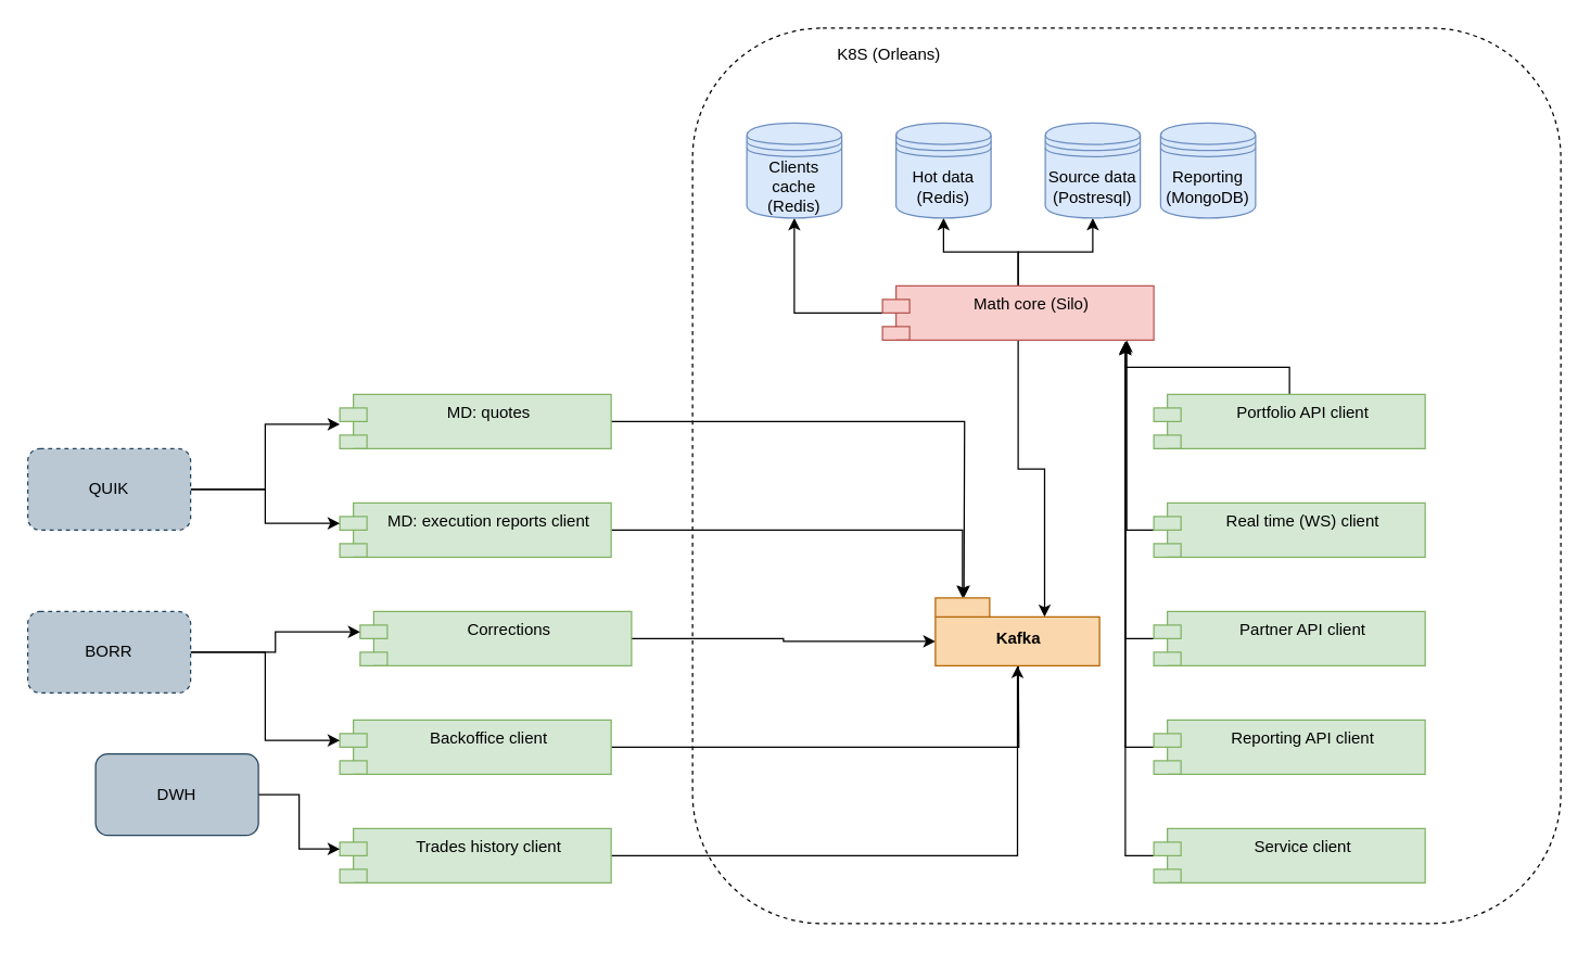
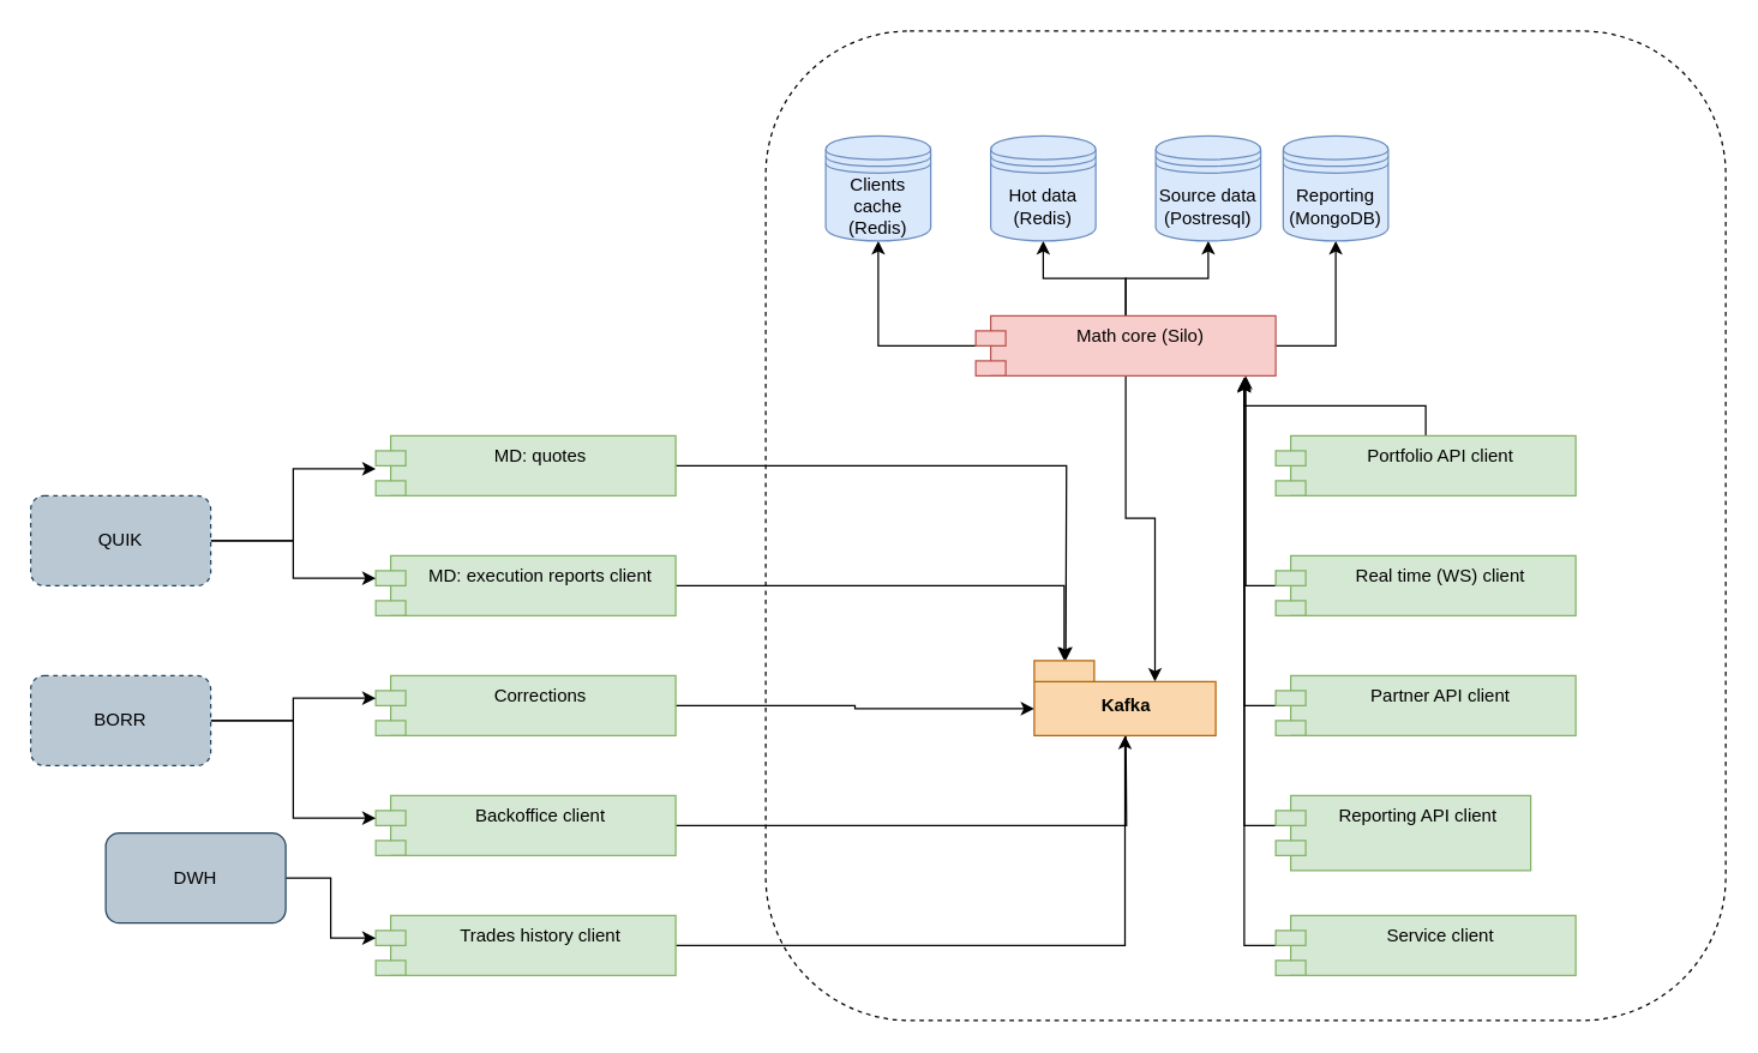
  <mxCell id="0" />
  <mxCell id="1" parent="0" />
  <mxCell id="2" style="edgeStyle=orthogonalEdgeStyle;rounded=0;orthogonalLoop=1;jettySize=auto;html=1;entryX=0;entryY=0;entryDx=80.5;entryDy=14;entryPerimeter=0;" edge="1" parent="1" source="7" target="40"><mxGeometry relative="1" as="geometry" /></mxCell>
  <mxCell id="3" style="edgeStyle=orthogonalEdgeStyle;rounded=0;orthogonalLoop=1;jettySize=auto;html=1;entryX=0.5;entryY=1;entryDx=0;entryDy=0;" edge="1" parent="1" source="7" target="20"><mxGeometry relative="1" as="geometry" /></mxCell>
  <mxCell id="4" style="edgeStyle=orthogonalEdgeStyle;rounded=0;orthogonalLoop=1;jettySize=auto;html=1;entryX=0.5;entryY=1;entryDx=0;entryDy=0;" edge="1" parent="1" source="7" target="19"><mxGeometry relative="1" as="geometry" /></mxCell>
  <mxCell id="5" style="edgeStyle=orthogonalEdgeStyle;rounded=0;orthogonalLoop=1;jettySize=auto;html=1;entryX=0.5;entryY=1;entryDx=0;entryDy=0;" edge="1" parent="1" source="7" target="18"><mxGeometry relative="1" as="geometry" /></mxCell>
+ <mxCell id="6" style="edgeStyle=orthogonalEdgeStyle;rounded=0;orthogonalLoop=1;jettySize=auto;html=1;entryX=0.5;entryY=1;entryDx=0;entryDy=0;" edge="1" parent="1" source="7" target="21"><mxGeometry relative="1" as="geometry" /></mxCell>
  <mxCell id="7" value="Math core (Silo)" style="shape=module;align=left;spacingLeft=20;align=center;verticalAlign=top;fillColor=#f8cecc;strokeColor=#b85450;" vertex="1" parent="1"><mxGeometry x="650" y="210" width="200" height="40" as="geometry" /></mxCell>
  <mxCell id="8" style="edgeStyle=orthogonalEdgeStyle;rounded=0;orthogonalLoop=1;jettySize=auto;html=1;entryX=0;entryY=0;entryDx=20;entryDy=0;entryPerimeter=0;" edge="1" parent="1" source="9" target="40"><mxGeometry relative="1" as="geometry" /></mxCell>
  <mxCell id="9" value="MD: execution reports client" style="shape=module;align=left;spacingLeft=20;align=center;verticalAlign=top;fillColor=#d5e8d4;strokeColor=#82b366;" vertex="1" parent="1"><mxGeometry x="250" y="370" width="200" height="40" as="geometry" /></mxCell>
  <mxCell id="10" style="edgeStyle=orthogonalEdgeStyle;rounded=0;orthogonalLoop=1;jettySize=auto;html=1;" edge="1" parent="1" source="11"><mxGeometry relative="1" as="geometry"><mxPoint x="710" y="440" as="targetPoint" /></mxGeometry></mxCell>
  <mxCell id="11" value="MD: quotes" style="shape=module;align=left;spacingLeft=20;align=center;verticalAlign=top;fillColor=#d5e8d4;strokeColor=#82b366;" vertex="1" parent="1"><mxGeometry x="250" y="290" width="200" height="40" as="geometry" /></mxCell>
  <mxCell id="12" style="edgeStyle=orthogonalEdgeStyle;rounded=0;orthogonalLoop=1;jettySize=auto;html=1;entryX=0;entryY=0;entryDx=0;entryDy=32;entryPerimeter=0;" edge="1" parent="1" source="13" target="40"><mxGeometry relative="1" as="geometry" /></mxCell>
- <mxCell id="13" value="Corrections" style="shape=module;align=left;spacingLeft=20;align=center;verticalAlign=top;fillColor=#d5e8d4;strokeColor=#82b366;" vertex="1" parent="1"><mxGeometry x="265" y="450" width="200" height="40" as="geometry" /></mxCell>
+ <mxCell id="13" value="Corrections" style="shape=module;align=left;spacingLeft=20;align=center;verticalAlign=top;fillColor=#d5e8d4;strokeColor=#82b366;" vertex="1" parent="1"><mxGeometry x="250" y="450" width="200" height="40" as="geometry" /></mxCell>
  <mxCell id="14" style="edgeStyle=orthogonalEdgeStyle;rounded=0;orthogonalLoop=1;jettySize=auto;html=1;entryX=0.5;entryY=1;entryDx=0;entryDy=0;entryPerimeter=0;" edge="1" parent="1" source="15" target="40"><mxGeometry relative="1" as="geometry" /></mxCell>
  <mxCell id="15" value="Trades history client" style="shape=module;align=left;spacingLeft=20;align=center;verticalAlign=top;fillColor=#d5e8d4;strokeColor=#82b366;" vertex="1" parent="1"><mxGeometry x="250" y="610" width="200" height="40" as="geometry" /></mxCell>
  <mxCell id="16" style="edgeStyle=orthogonalEdgeStyle;rounded=0;orthogonalLoop=1;jettySize=auto;html=1;" edge="1" parent="1" source="17"><mxGeometry relative="1" as="geometry"><mxPoint x="750" y="480" as="targetPoint" /></mxGeometry></mxCell>
  <mxCell id="17" value="Backoffice client" style="shape=module;align=left;spacingLeft=20;align=center;verticalAlign=top;fillColor=#d5e8d4;strokeColor=#82b366;" vertex="1" parent="1"><mxGeometry x="250" y="530" width="200" height="40" as="geometry" /></mxCell>
  <mxCell id="18" value="Source data&lt;br&gt;(Postresql)" style="shape=datastore;whiteSpace=wrap;html=1;fillColor=#dae8fc;strokeColor=#6c8ebf;" vertex="1" parent="1"><mxGeometry x="770" y="90" width="70" height="70" as="geometry" /></mxCell>
  <mxCell id="19" value="Hot data&lt;br&gt;(Redis)" style="shape=datastore;whiteSpace=wrap;html=1;fillColor=#dae8fc;strokeColor=#6c8ebf;" vertex="1" parent="1"><mxGeometry x="660" y="90" width="70" height="70" as="geometry" /></mxCell>
  <mxCell id="20" value="Clients cache&lt;br&gt;(Redis)" style="shape=datastore;whiteSpace=wrap;html=1;fillColor=#dae8fc;strokeColor=#6c8ebf;" vertex="1" parent="1"><mxGeometry x="550" y="90" width="70" height="70" as="geometry" /></mxCell>
  <mxCell id="21" value="Reporting&lt;br&gt;(MongoDB)" style="shape=datastore;whiteSpace=wrap;html=1;fillColor=#dae8fc;strokeColor=#6c8ebf;" vertex="1" parent="1"><mxGeometry x="855" y="90" width="70" height="70" as="geometry" /></mxCell>
  <mxCell id="22" style="edgeStyle=orthogonalEdgeStyle;rounded=0;orthogonalLoop=1;jettySize=auto;html=1;entryX=0.895;entryY=1.025;entryDx=0;entryDy=0;entryPerimeter=0;" edge="1" parent="1" source="23" target="7"><mxGeometry relative="1" as="geometry" /></mxCell>
  <mxCell id="23" value="Portfolio API client" style="shape=module;align=left;spacingLeft=20;align=center;verticalAlign=top;fillColor=#d5e8d4;strokeColor=#82b366;" vertex="1" parent="1"><mxGeometry x="850" y="290" width="200" height="40" as="geometry" /></mxCell>
  <mxCell id="24" style="edgeStyle=orthogonalEdgeStyle;rounded=0;orthogonalLoop=1;jettySize=auto;html=1;" edge="1" parent="1" source="25"><mxGeometry relative="1" as="geometry"><mxPoint x="830" y="250" as="targetPoint" /></mxGeometry></mxCell>
  <mxCell id="25" value="Real time (WS) client" style="shape=module;align=left;spacingLeft=20;align=center;verticalAlign=top;fillColor=#d5e8d4;strokeColor=#82b366;" vertex="1" parent="1"><mxGeometry x="850" y="370" width="200" height="40" as="geometry" /></mxCell>
  <mxCell id="26" style="edgeStyle=orthogonalEdgeStyle;rounded=0;orthogonalLoop=1;jettySize=auto;html=1;entryX=0.895;entryY=1.05;entryDx=0;entryDy=0;entryPerimeter=0;" edge="1" parent="1" source="27" target="7"><mxGeometry relative="1" as="geometry"><Array as="points"><mxPoint x="829" y="470" /></Array></mxGeometry></mxCell>
  <mxCell id="27" value="Partner API client" style="shape=module;align=left;spacingLeft=20;align=center;verticalAlign=top;fillColor=#d5e8d4;strokeColor=#82b366;" vertex="1" parent="1"><mxGeometry x="850" y="450" width="200" height="40" as="geometry" /></mxCell>
  <mxCell id="28" style="edgeStyle=orthogonalEdgeStyle;rounded=0;orthogonalLoop=1;jettySize=auto;html=1;entryX=0.895;entryY=1.05;entryDx=0;entryDy=0;entryPerimeter=0;" edge="1" parent="1" source="29" target="7"><mxGeometry relative="1" as="geometry"><Array as="points"><mxPoint x="829" y="550" /></Array></mxGeometry></mxCell>
- <mxCell id="29" value="Reporting API client" style="shape=module;align=left;spacingLeft=20;align=center;verticalAlign=top;fillColor=#d5e8d4;strokeColor=#82b366;" vertex="1" parent="1"><mxGeometry x="850" y="530" width="200" height="40" as="geometry" /></mxCell>
+ <mxCell id="29" value="Reporting API client" style="shape=module;align=left;spacingLeft=20;align=center;verticalAlign=top;fillColor=#d5e8d4;strokeColor=#82b366;" vertex="1" parent="1"><mxGeometry x="850" y="530" width="170" height="50" as="geometry" /></mxCell>
  <mxCell id="30" style="edgeStyle=orthogonalEdgeStyle;rounded=0;orthogonalLoop=1;jettySize=auto;html=1;entryX=0.895;entryY=1.025;entryDx=0;entryDy=0;entryPerimeter=0;" edge="1" parent="1" source="31" target="7"><mxGeometry relative="1" as="geometry"><Array as="points"><mxPoint x="829" y="630" /></Array></mxGeometry></mxCell>
  <mxCell id="31" value="Service client" style="shape=module;align=left;spacingLeft=20;align=center;verticalAlign=top;fillColor=#d5e8d4;strokeColor=#82b366;" vertex="1" parent="1"><mxGeometry x="850" y="610" width="200" height="40" as="geometry" /></mxCell>
  <mxCell id="32" value="" style="edgeStyle=orthogonalEdgeStyle;rounded=0;orthogonalLoop=1;jettySize=auto;html=1;entryX=0;entryY=0;entryDx=0;entryDy=15;entryPerimeter=0;" edge="1" parent="1" source="34" target="9"><mxGeometry relative="1" as="geometry" /></mxCell>
  <mxCell id="33" style="edgeStyle=orthogonalEdgeStyle;rounded=0;orthogonalLoop=1;jettySize=auto;html=1;entryX=0;entryY=0.55;entryDx=0;entryDy=0;entryPerimeter=0;" edge="1" parent="1" source="34" target="11"><mxGeometry relative="1" as="geometry" /></mxCell>
  <mxCell id="34" value="QUIK" style="rounded=1;whiteSpace=wrap;html=1;fillColor=#bac8d3;strokeColor=#23445d;dashed=1;" vertex="1" parent="1"><mxGeometry x="20" y="330" width="120" height="60" as="geometry" /></mxCell>
  <mxCell id="35" style="edgeStyle=orthogonalEdgeStyle;rounded=0;orthogonalLoop=1;jettySize=auto;html=1;entryX=0;entryY=0;entryDx=0;entryDy=15;entryPerimeter=0;" edge="1" parent="1" source="37" target="13"><mxGeometry relative="1" as="geometry" /></mxCell>
  <mxCell id="36" style="edgeStyle=orthogonalEdgeStyle;rounded=0;orthogonalLoop=1;jettySize=auto;html=1;entryX=0;entryY=0;entryDx=0;entryDy=15;entryPerimeter=0;" edge="1" parent="1" source="37" target="17"><mxGeometry relative="1" as="geometry" /></mxCell>
  <mxCell id="37" value="BORR" style="rounded=1;whiteSpace=wrap;html=1;fillColor=#bac8d3;strokeColor=#23445d;dashed=1;" vertex="1" parent="1"><mxGeometry x="20" y="450" width="120" height="60" as="geometry" /></mxCell>
  <mxCell id="38" style="edgeStyle=orthogonalEdgeStyle;rounded=0;orthogonalLoop=1;jettySize=auto;html=1;entryX=0;entryY=0;entryDx=0;entryDy=15;entryPerimeter=0;" edge="1" parent="1" source="39" target="15"><mxGeometry relative="1" as="geometry" /></mxCell>
  <mxCell id="39" value="DWH" style="rounded=1;whiteSpace=wrap;html=1;fillColor=#bac8d3;strokeColor=#23445d;" vertex="1" parent="1"><mxGeometry x="70" y="555" width="120" height="60" as="geometry" /></mxCell>
  <mxCell id="40" value="Kafka" style="shape=folder;fontStyle=1;spacingTop=10;tabWidth=40;tabHeight=14;tabPosition=left;html=1;fillColor=#fad7ac;strokeColor=#b46504;" vertex="1" parent="1"><mxGeometry x="689" y="440" width="121" height="50" as="geometry" /></mxCell>
  <mxCell id="41" value="" style="rounded=1;whiteSpace=wrap;html=1;fillColor=none;dashed=1;" vertex="1" parent="1"><mxGeometry x="510" y="20" width="640" height="660" as="geometry" /></mxCell>
- <mxCell id="42" value="K8S (Orleans)" style="text;html=1;strokeColor=none;fillColor=none;align=center;verticalAlign=middle;whiteSpace=wrap;rounded=0;dashed=1;" vertex="1" parent="1"><mxGeometry x="580" y="30" width="150" height="20" as="geometry" /></mxCell>
